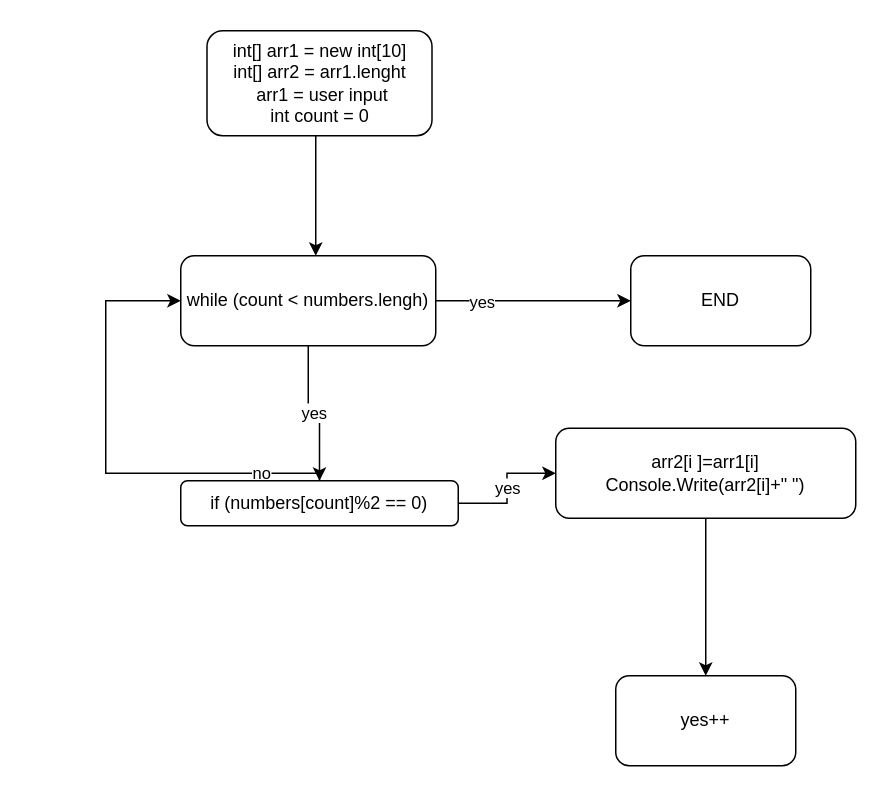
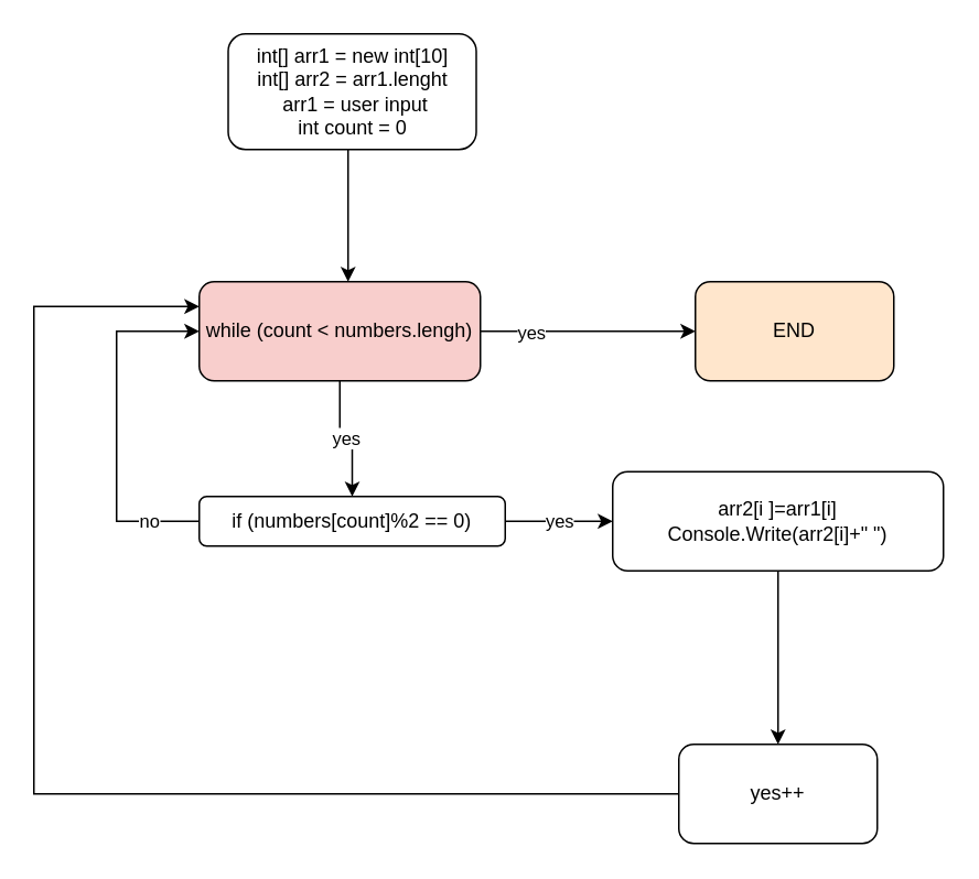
  <mxCell id="0" />
  <mxCell id="1" parent="0" />
  <mxCell id="2" style="edgeStyle=orthogonalEdgeStyle;rounded=0;orthogonalLoop=1;jettySize=auto;html=1;" parent="1" source="3" edge="1"><mxGeometry relative="1" as="geometry"><mxPoint x="210" y="170" as="targetPoint" /><Array as="points"><mxPoint x="210" y="160" /></Array></mxGeometry></mxCell>
  <mxCell id="3" value="int[] arr1 = new int[10]&lt;br&gt;int[] arr2 = arr1.lenght&lt;br&gt;&amp;nbsp;arr1 = user input&lt;br&gt;int count = 0" style="rounded=1;whiteSpace=wrap;html=1;" parent="1" vertex="1"><mxGeometry x="137.5" y="20" width="150" height="70" as="geometry" /></mxCell>
  <mxCell id="4" value="yes" style="edgeStyle=orthogonalEdgeStyle;rounded=0;orthogonalLoop=1;jettySize=auto;html=1;" parent="1" source="7" target="10" edge="1"><mxGeometry relative="1" as="geometry"><mxPoint x="210" y="350" as="targetPoint" /></mxGeometry></mxCell>
  <mxCell id="5" style="edgeStyle=orthogonalEdgeStyle;rounded=0;orthogonalLoop=1;jettySize=auto;html=1;exitX=1;exitY=0.5;exitDx=0;exitDy=0;" parent="1" source="7" edge="1"><mxGeometry relative="1" as="geometry"><mxPoint x="420" y="200" as="targetPoint" /></mxGeometry></mxCell>
  <mxCell id="6" value="yes" style="edgeLabel;html=1;align=center;verticalAlign=middle;resizable=0;points=[];" parent="5" vertex="1" connectable="0"><mxGeometry x="-0.308" y="-3" relative="1" as="geometry"><mxPoint x="-15" y="-3" as="offset" /></mxGeometry></mxCell>
- <mxCell id="7" value="while (count &amp;lt; numbers.lengh)" style="rounded=1;whiteSpace=wrap;html=1;" parent="1" vertex="1"><mxGeometry x="120" y="170" width="170" height="60" as="geometry" /></mxCell>
+ <mxCell id="7" value="while (count &amp;lt; numbers.lengh)" style="rounded=1;whiteSpace=wrap;html=1;fillColor=#f8cecc;" parent="1" vertex="1"><mxGeometry x="120" y="170" width="170" height="60" as="geometry" /></mxCell>
  <mxCell id="8" value="yes" style="edgeStyle=orthogonalEdgeStyle;rounded=0;orthogonalLoop=1;jettySize=auto;html=1;" parent="1" source="10" target="12" edge="1"><mxGeometry relative="1" as="geometry"><mxPoint x="450" y="315" as="targetPoint" /></mxGeometry></mxCell>
  <mxCell id="9" value="no" style="edgeStyle=orthogonalEdgeStyle;rounded=0;orthogonalLoop=1;jettySize=auto;html=1;entryX=0;entryY=0.5;entryDx=0;entryDy=0;" parent="1" source="10" target="7" edge="1"><mxGeometry x="-0.721" relative="1" as="geometry"><mxPoint x="50" y="200" as="targetPoint" /><Array as="points"><mxPoint x="70" y="315" /><mxPoint x="70" y="200" /></Array><mxPoint as="offset" /></mxGeometry></mxCell>
- <mxCell id="10" value="if (numbers[count]%2 == 0)&lt;br&gt;" style="rounded=1;whiteSpace=wrap;html=1;" parent="1" vertex="1"><mxGeometry x="120" y="320" width="185" height="30" as="geometry" /></mxCell>
+ <mxCell id="10" value="if (numbers[count]%2 == 0)&lt;br&gt;" style="rounded=1;whiteSpace=wrap;html=1;" parent="1" vertex="1"><mxGeometry x="120" y="300" width="185" height="30" as="geometry" /></mxCell>
  <mxCell id="11" style="edgeStyle=orthogonalEdgeStyle;rounded=0;orthogonalLoop=1;jettySize=auto;html=1;" parent="1" source="12" edge="1"><mxGeometry relative="1" as="geometry"><mxPoint x="470" y="450" as="targetPoint" /></mxGeometry></mxCell>
  <mxCell id="12" value="arr2[i ]=arr1[i]&lt;br&gt;Console.Write(arr2[i]+&quot; &quot;)" style="rounded=1;whiteSpace=wrap;html=1;" parent="1" vertex="1"><mxGeometry x="370" y="285" width="200" height="60" as="geometry" /></mxCell>
+ <mxCell id="13" style="edgeStyle=orthogonalEdgeStyle;rounded=0;orthogonalLoop=1;jettySize=auto;html=1;entryX=0;entryY=0.25;entryDx=0;entryDy=0;" parent="1" source="14" target="7" edge="1"><mxGeometry relative="1" as="geometry"><Array as="points"><mxPoint x="20" y="480" /><mxPoint x="20" y="185" /></Array></mxGeometry></mxCell>
  <mxCell id="14" value="yes++" style="rounded=1;whiteSpace=wrap;html=1;" parent="1" vertex="1"><mxGeometry x="410" y="450" width="120" height="60" as="geometry" /></mxCell>
- <mxCell id="15" value="END" style="rounded=1;whiteSpace=wrap;html=1;" parent="1" vertex="1"><mxGeometry x="420" y="170" width="120" height="60" as="geometry" /></mxCell>
+ <mxCell id="15" value="END" style="rounded=1;whiteSpace=wrap;html=1;fillColor=#ffe6cc;" parent="1" vertex="1"><mxGeometry x="420" y="170" width="120" height="60" as="geometry" /></mxCell>
